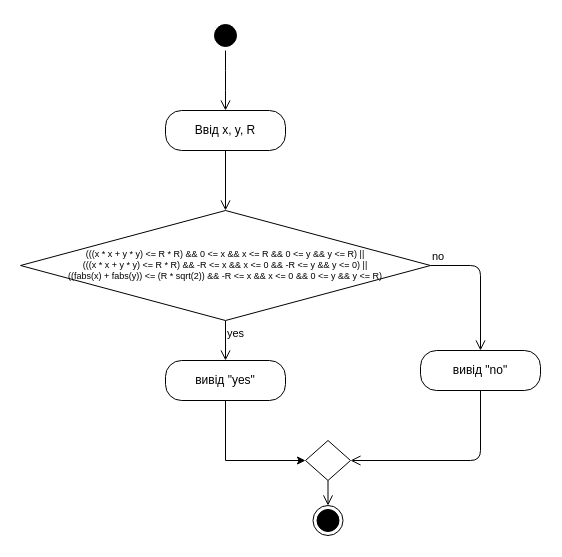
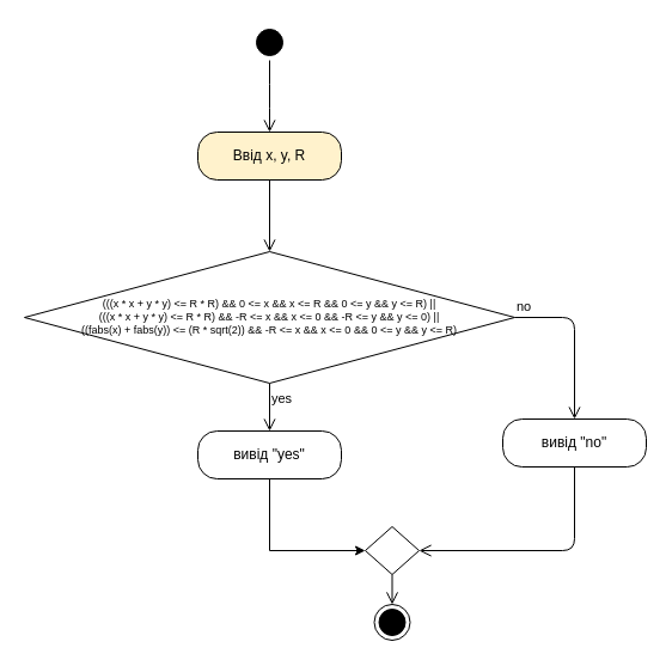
  <mxCell id="0" />
  <mxCell id="1" parent="0" />
  <mxCell id="2" value="" style="ellipse;html=1;shape=startState;fillColor=#000000;" vertex="1" parent="1"><mxGeometry x="210" y="20" width="30" height="30" as="geometry" /></mxCell>
  <mxCell id="3" value="" style="edgeStyle=orthogonalEdgeStyle;html=1;verticalAlign=bottom;endArrow=open;endSize=8;" edge="1" source="2" parent="1"><mxGeometry relative="1" as="geometry"><mxPoint x="225" y="110" as="targetPoint" /></mxGeometry></mxCell>
- <mxCell id="4" value="Ввід x, y, R" style="rounded=1;whiteSpace=wrap;html=1;arcSize=40;" vertex="1" parent="1"><mxGeometry x="165" y="110" width="120" height="40" as="geometry" /></mxCell>
+ <mxCell id="4" value="Ввід x, y, R" style="rounded=1;whiteSpace=wrap;html=1;arcSize=40;fillColor=#fff2cc;" vertex="1" parent="1"><mxGeometry x="165" y="110" width="120" height="40" as="geometry" /></mxCell>
  <mxCell id="5" value="no" style="edgeStyle=orthogonalEdgeStyle;html=1;align=left;verticalAlign=bottom;endArrow=open;endSize=8;exitX=1;exitY=0.5;exitDx=0;exitDy=0;entryX=0.5;entryY=0;entryDx=0;entryDy=0;" edge="1" source="7" parent="1" target="9"><mxGeometry x="-1" relative="1" as="geometry"><mxPoint x="540" y="210" as="targetPoint" /><mxPoint x="550" y="340" as="sourcePoint" /><Array as="points"><mxPoint x="480" y="265" /></Array></mxGeometry></mxCell>
  <mxCell id="6" value="yes" style="edgeStyle=orthogonalEdgeStyle;html=1;align=left;verticalAlign=top;endArrow=open;endSize=8;" edge="1" source="7" parent="1" target="13"><mxGeometry x="-1" relative="1" as="geometry"><mxPoint x="205" y="280" as="targetPoint" /><Array as="points" /></mxGeometry></mxCell>
  <mxCell id="7" value="&lt;div style=&quot;font-size: 9px&quot;&gt;&lt;font style=&quot;font-size: 9px&quot;&gt;(((x * x + y * y) &amp;lt;= R * R) &amp;amp;&amp;amp; 0 &amp;lt;= x &amp;amp;&amp;amp; x &amp;lt;= R &amp;amp;&amp;amp; 0 &amp;lt;= y &amp;amp;&amp;amp; y &amp;lt;= R) ||&lt;/font&gt;&lt;/div&gt;&lt;div style=&quot;font-size: 9px&quot;&gt;&lt;font style=&quot;font-size: 9px&quot;&gt;&lt;span&gt;&#09;&#09;&lt;/span&gt;(((x * x + y * y) &amp;lt;= R * R) &amp;amp;&amp;amp; -R &amp;lt;= x &amp;amp;&amp;amp; x &amp;lt;= 0 &amp;amp;&amp;amp; -R &amp;lt;= y &amp;amp;&amp;amp; y &amp;lt;= 0) ||&lt;/font&gt;&lt;/div&gt;&lt;div style=&quot;font-size: 9px&quot;&gt;&lt;font style=&quot;font-size: 9px&quot;&gt;&#09;&#09;((fabs(x) + fabs(y)) &amp;lt;= (R * sqrt(2)) &amp;amp;&amp;amp; -R &amp;lt;= x &amp;amp;&amp;amp; x &amp;lt;= 0 &amp;amp;&amp;amp; 0 &amp;lt;= y &amp;amp;&amp;amp; y &amp;lt;= R)&lt;/font&gt;&lt;/div&gt;" style="rhombus;whiteSpace=wrap;html=1;" vertex="1" parent="1"><mxGeometry x="20" y="210" width="410" height="110" as="geometry" /></mxCell>
  <mxCell id="8" value="" style="edgeStyle=orthogonalEdgeStyle;html=1;verticalAlign=bottom;endArrow=open;endSize=8;" edge="1" parent="1" source="4" target="7"><mxGeometry relative="1" as="geometry"><mxPoint x="205" y="210" as="targetPoint" /><mxPoint x="205" y="150" as="sourcePoint" /></mxGeometry></mxCell>
  <mxCell id="9" value="вивід &quot;no&quot;" style="rounded=1;whiteSpace=wrap;html=1;arcSize=40;" vertex="1" parent="1"><mxGeometry x="420" y="350" width="120" height="40" as="geometry" /></mxCell>
  <mxCell id="10" value="" style="ellipse;html=1;shape=endState;fillColor=#000000;" vertex="1" parent="1"><mxGeometry x="312.5" y="505" width="30" height="30" as="geometry" /></mxCell>
  <mxCell id="11" value="" style="edgeStyle=orthogonalEdgeStyle;html=1;verticalAlign=bottom;endArrow=open;endSize=8;" edge="1" parent="1" source="14" target="10"><mxGeometry relative="1" as="geometry"><mxPoint x="380" y="590" as="targetPoint" /><mxPoint x="380" y="530" as="sourcePoint" /></mxGeometry></mxCell>
  <mxCell id="12" style="edgeStyle=orthogonalEdgeStyle;rounded=0;orthogonalLoop=1;jettySize=auto;html=1;entryX=0;entryY=0.5;entryDx=0;entryDy=0;strokeColor=#000000;" edge="1" parent="1" source="13" target="14"><mxGeometry relative="1" as="geometry"><Array as="points"><mxPoint x="225" y="460" /></Array></mxGeometry></mxCell>
  <mxCell id="13" value="&lt;span&gt;вивід &quot;yes&quot;&lt;/span&gt;" style="rounded=1;whiteSpace=wrap;html=1;arcSize=40;" vertex="1" parent="1"><mxGeometry x="165" y="360" width="120" height="40" as="geometry" /></mxCell>
  <mxCell id="14" value="" style="rhombus;whiteSpace=wrap;html=1;strokeColor=#000000;fillColor=#FFFFFF;" vertex="1" parent="1"><mxGeometry x="305" y="440" width="45" height="40" as="geometry" /></mxCell>
  <mxCell id="15" value="" style="edgeStyle=orthogonalEdgeStyle;html=1;verticalAlign=bottom;endArrow=open;endSize=8;" edge="1" parent="1" source="9" target="14"><mxGeometry relative="1" as="geometry"><mxPoint x="345" y="510" as="targetPoint" /><mxPoint x="420" y="370.059" as="sourcePoint" /><Array as="points"><mxPoint x="480" y="460" /></Array></mxGeometry></mxCell>
